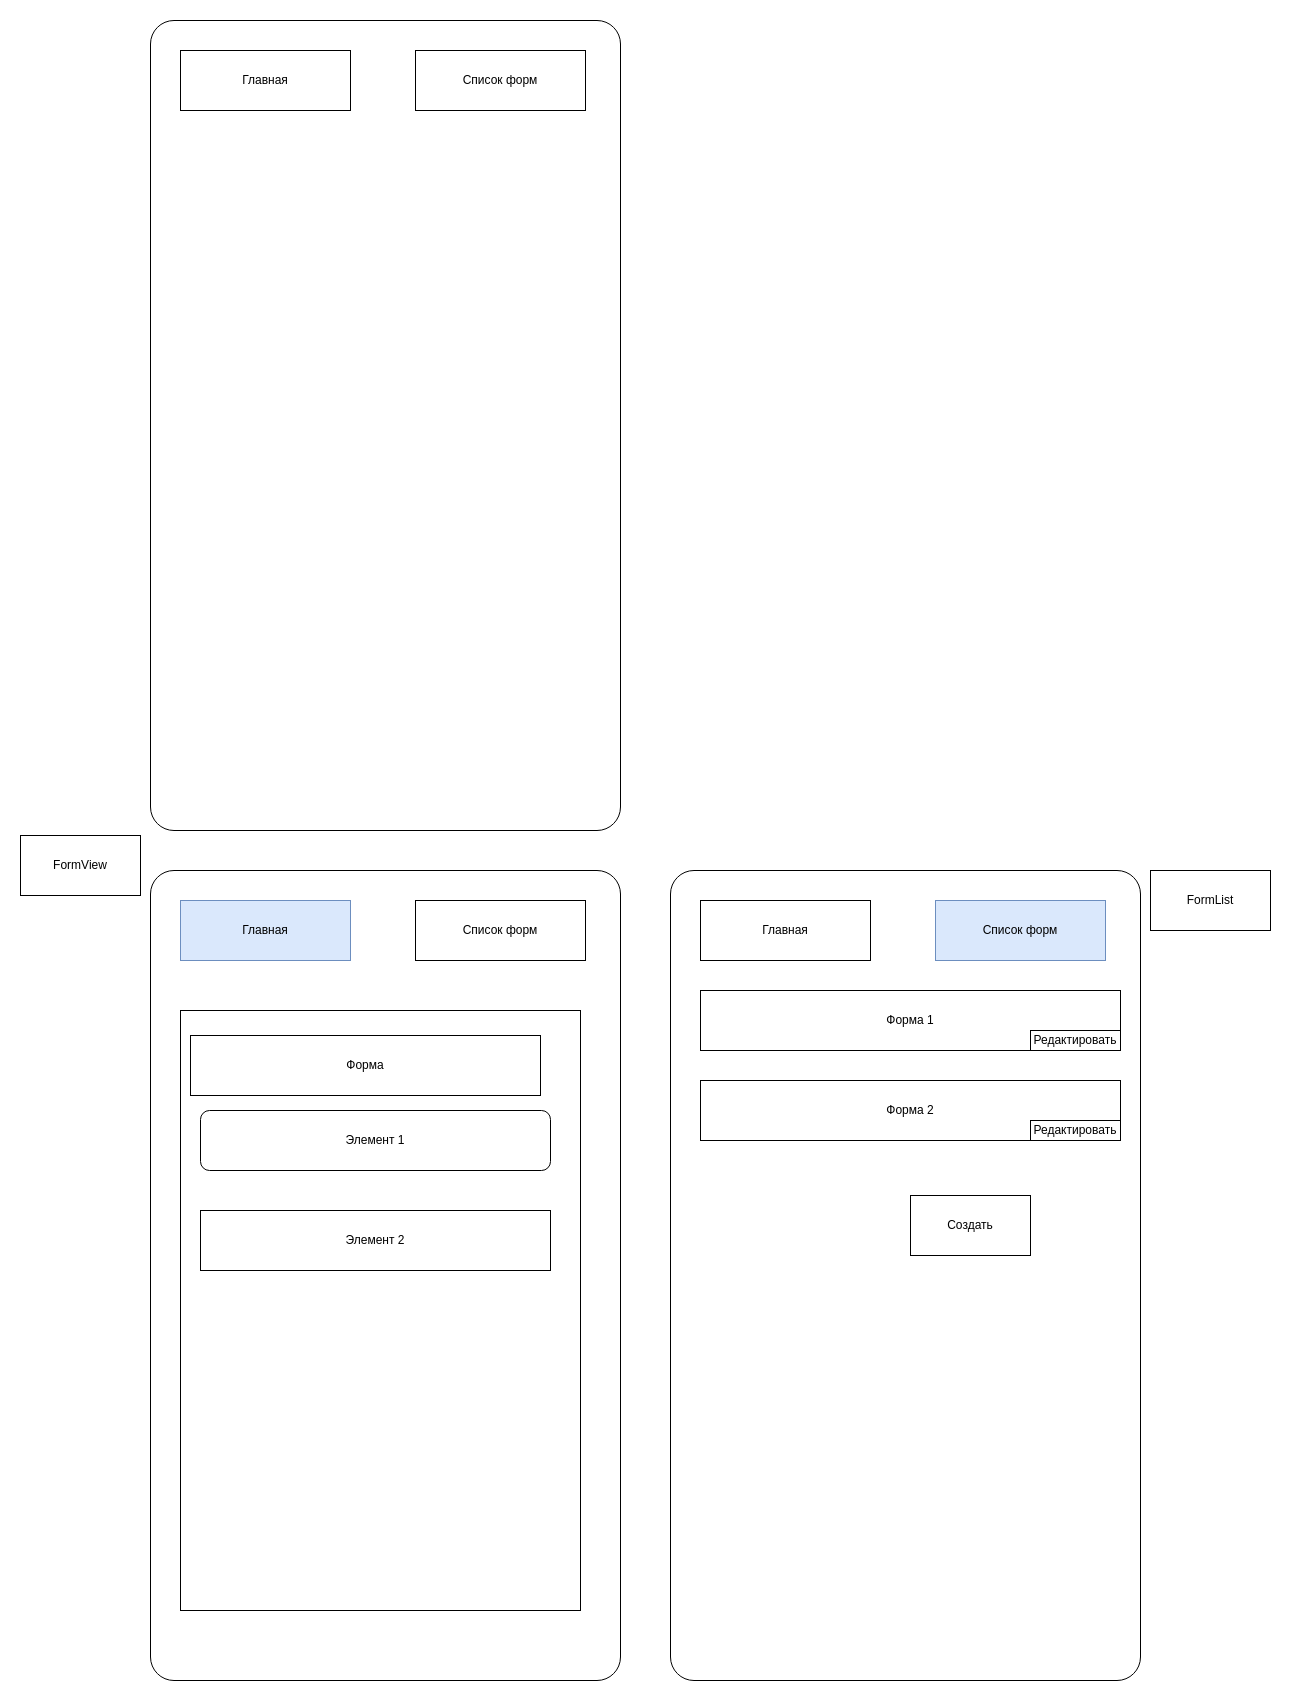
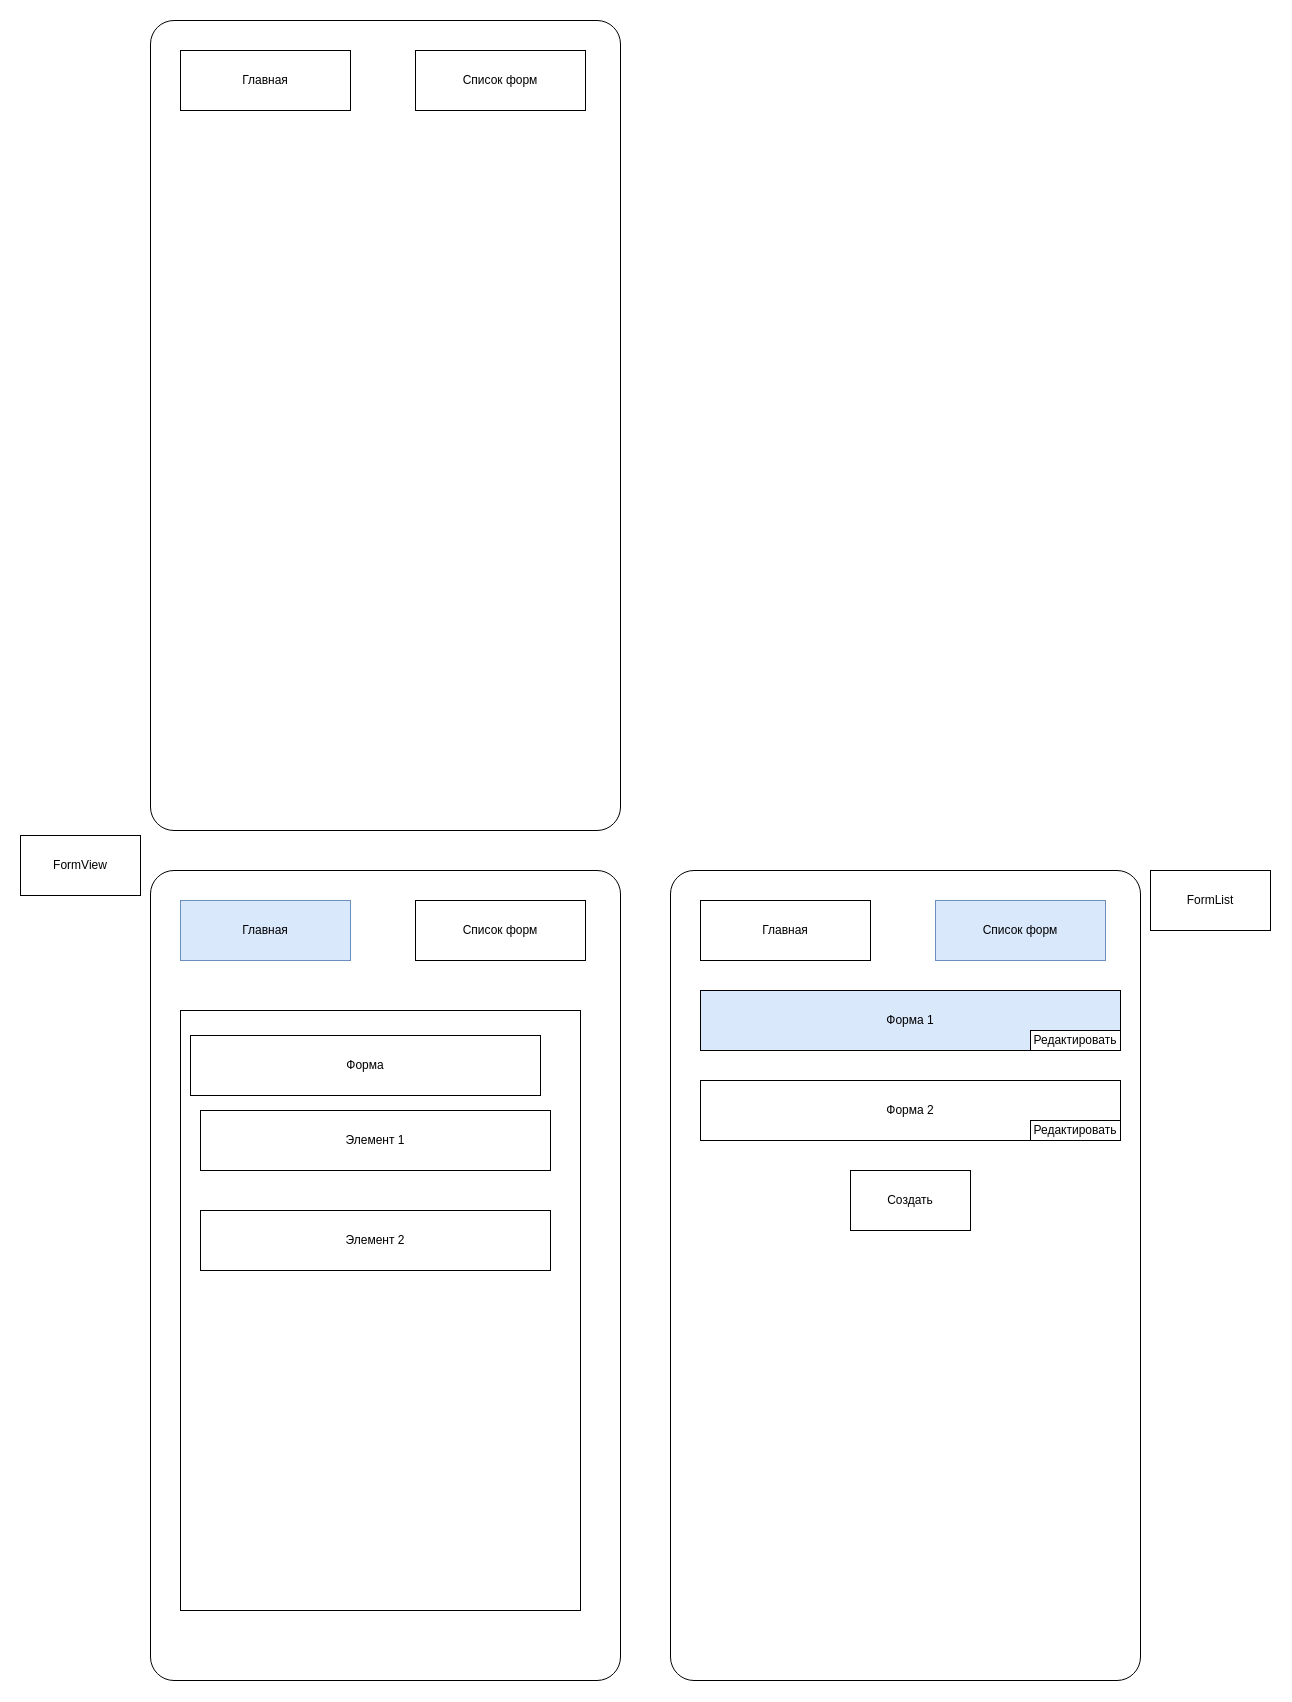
  <mxCell id="0" />
  <mxCell id="1" parent="0" />
  <mxCell id="2" value="" style="rounded=1;whiteSpace=wrap;html=1;arcSize=5;" vertex="1" parent="1"><mxGeometry x="150" y="20" width="470" height="810" as="geometry" /></mxCell>
  <mxCell id="3" value="Главная" style="rounded=0;whiteSpace=wrap;html=1;" vertex="1" parent="1"><mxGeometry x="180" y="50" width="170" height="60" as="geometry" /></mxCell>
  <mxCell id="4" value="Список форм" style="rounded=0;whiteSpace=wrap;html=1;" vertex="1" parent="1"><mxGeometry x="415" y="50" width="170" height="60" as="geometry" /></mxCell>
  <mxCell id="5" value="" style="rounded=1;whiteSpace=wrap;html=1;arcSize=5;" vertex="1" parent="1"><mxGeometry x="150" y="870" width="470" height="810" as="geometry" /></mxCell>
  <mxCell id="6" value="Главная" style="rounded=0;whiteSpace=wrap;html=1;fillColor=#dae8fc;strokeColor=#6c8ebf;" vertex="1" parent="1"><mxGeometry x="180" y="900" width="170" height="60" as="geometry" /></mxCell>
  <mxCell id="7" value="Список форм" style="rounded=0;whiteSpace=wrap;html=1;" vertex="1" parent="1"><mxGeometry x="415" y="900" width="170" height="60" as="geometry" /></mxCell>
  <mxCell id="8" value="" style="rounded=0;whiteSpace=wrap;html=1;" vertex="1" parent="1"><mxGeometry x="180" y="1010" width="400" height="600" as="geometry" /></mxCell>
  <mxCell id="9" value="Форма" style="rounded=0;whiteSpace=wrap;html=1;" vertex="1" parent="1"><mxGeometry x="190" y="1035" width="350" height="60" as="geometry" /></mxCell>
- <mxCell id="10" value="Элемент 1" style="whiteSpace=wrap;html=1;rounded=1;" vertex="1" parent="1"><mxGeometry x="200" y="1110" width="350" height="60" as="geometry" /></mxCell>
+ <mxCell id="10" value="Элемент 1" style="rounded=0;whiteSpace=wrap;html=1;" vertex="1" parent="1"><mxGeometry x="200" y="1110" width="350" height="60" as="geometry" /></mxCell>
  <mxCell id="11" value="Элемент 2" style="rounded=0;whiteSpace=wrap;html=1;" vertex="1" parent="1"><mxGeometry x="200" y="1210" width="350" height="60" as="geometry" /></mxCell>
  <mxCell id="12" value="" style="rounded=1;whiteSpace=wrap;html=1;arcSize=5;" vertex="1" parent="1"><mxGeometry x="670" y="870" width="470" height="810" as="geometry" /></mxCell>
  <mxCell id="13" value="Главная" style="rounded=0;whiteSpace=wrap;html=1;" vertex="1" parent="1"><mxGeometry x="700" y="900" width="170" height="60" as="geometry" /></mxCell>
  <mxCell id="14" value="Список форм" style="rounded=0;whiteSpace=wrap;html=1;fillColor=#dae8fc;strokeColor=#6c8ebf;" vertex="1" parent="1"><mxGeometry x="935" y="900" width="170" height="60" as="geometry" /></mxCell>
- <mxCell id="15" value="Форма 1" style="rounded=0;whiteSpace=wrap;html=1;" vertex="1" parent="1"><mxGeometry x="700" y="990" width="420" height="60" as="geometry" /></mxCell>
+ <mxCell id="15" value="Форма 1" style="rounded=0;whiteSpace=wrap;html=1;fillColor=#dae8fc;" vertex="1" parent="1"><mxGeometry x="700" y="990" width="420" height="60" as="geometry" /></mxCell>
  <mxCell id="16" value="Форма 2" style="rounded=0;whiteSpace=wrap;html=1;" vertex="1" parent="1"><mxGeometry x="700" y="1080" width="420" height="60" as="geometry" /></mxCell>
- <mxCell id="17" value="Создать" style="rounded=0;whiteSpace=wrap;html=1;" vertex="1" parent="1"><mxGeometry x="910" y="1195" width="120" height="60" as="geometry" /></mxCell>
+ <mxCell id="17" value="Создать" style="rounded=0;whiteSpace=wrap;html=1;" vertex="1" parent="1"><mxGeometry x="850" y="1170" width="120" height="60" as="geometry" /></mxCell>
  <mxCell id="18" value="Редактировать" style="rounded=0;whiteSpace=wrap;html=1;" vertex="1" parent="1"><mxGeometry x="1030" y="1030" width="90" height="20" as="geometry" /></mxCell>
  <mxCell id="19" value="Редактировать" style="rounded=0;whiteSpace=wrap;html=1;" vertex="1" parent="1"><mxGeometry x="1030" y="1120" width="90" height="20" as="geometry" /></mxCell>
  <mxCell id="20" value="FormView" style="rounded=0;whiteSpace=wrap;html=1;" vertex="1" parent="1"><mxGeometry x="20" y="835" width="120" height="60" as="geometry" /></mxCell>
  <mxCell id="21" value="FormList" style="rounded=0;whiteSpace=wrap;html=1;" vertex="1" parent="1"><mxGeometry x="1150" y="870" width="120" height="60" as="geometry" /></mxCell>
